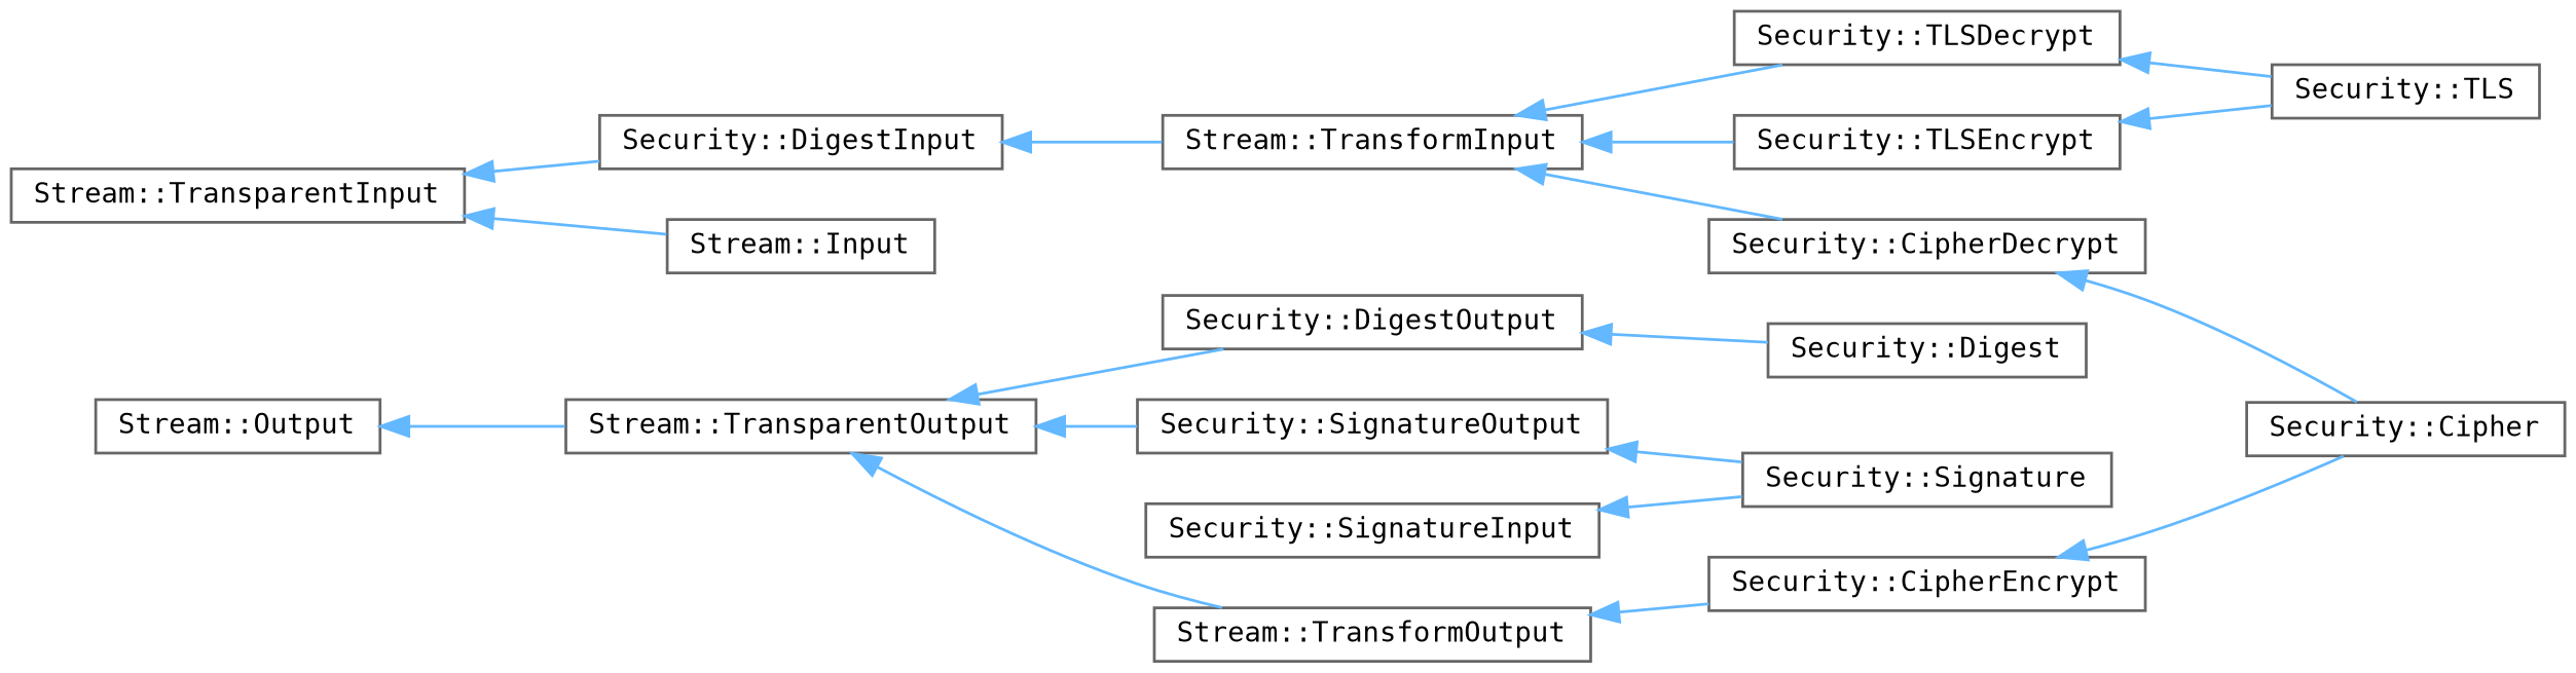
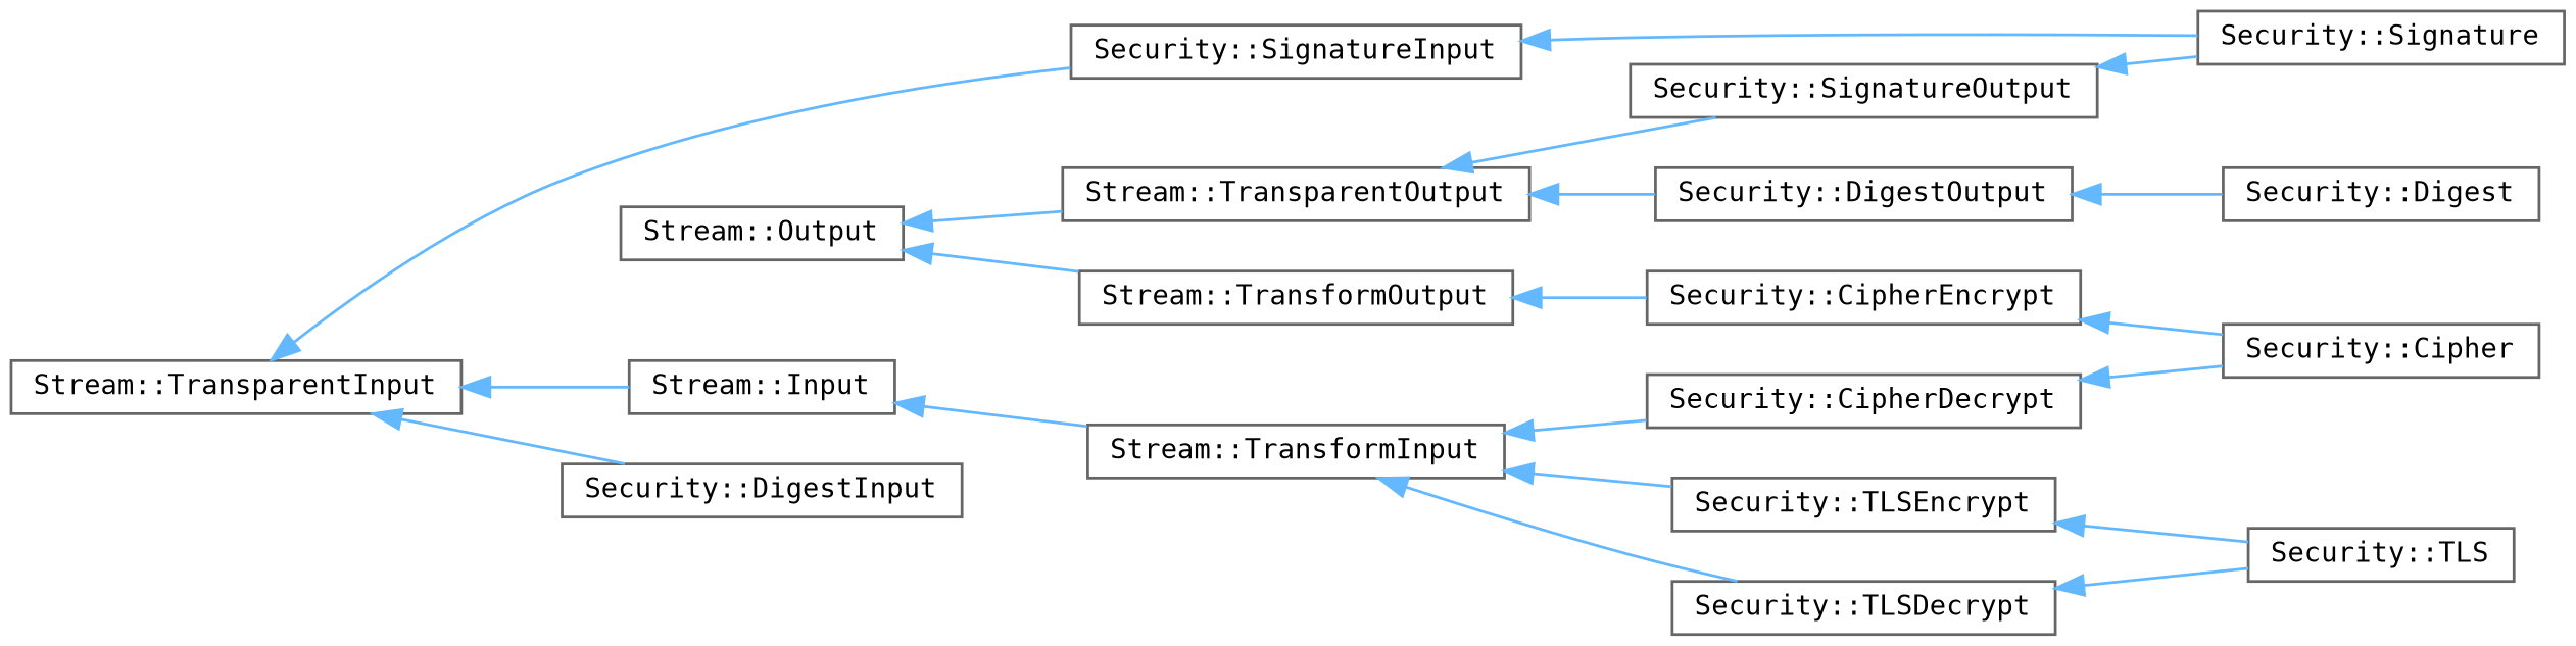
  digraph {
    fontname="DejaVu Sans Mono"
    rankdir=LR
    node [color=grey40 fillcolor=white fontname="DejaVu Sans Mono" fontsize=10 shape=box style=filled]
    edge [color=steelblue1 dir=back fontname="DejaVu Sans Mono" fontsize=10 labelfontname=Helvetica labelfontsize=10 style=solid]
    n1 [height=0.2 label="Stream::Input" width=0.4]
    n2 [height=0.2 label="Stream::TransformInput" width=0.4]
    n3 [height=0.2 label="Security::CipherDecrypt" width=0.4]
    n4 [height=0.2 label="Security::TLSDecrypt" width=0.4]
    n5 [height=0.2 label="Security::TLSEncrypt" width=0.4]
    n6 [height=0.2 label="Stream::TransparentInput" width=0.4]
    n7 [height=0.2 label="Security::DigestInput" width=0.4]
    n8 [height=0.2 label="Security::SignatureInput" width=0.4]
    n9 [height=0.2 label="Security::Cipher" width=0.4]
    n10 [height=0.2 label="Security::TLS" width=0.4]
    n11 [height=0.2 label="Security::Signature" width=0.4]
    n12 [height=0.2 label="Security::Digest" width=0.4]
    n13 [height=0.2 label="Stream::Output" width=0.4]
    n14 [height=0.2 label="Stream::TransformOutput" width=0.4]
    n15 [height=0.2 label="Stream::TransparentOutput" width=0.4]
    n16 [height=0.2 label="Security::CipherEncrypt" width=0.4]
    n17 [height=0.2 label="Security::DigestOutput" width=0.4]
    n18 [height=0.2 label="Security::SignatureOutput" width=0.4]
-   n7 -> n2
+   n1 -> n2
    n2 -> n3
    n2 -> n4
    n2 -> n5
    n3 -> n9
    n4 -> n10
    n5 -> n10
    n6 -> n1
    n6 -> n7
+   n6 -> n8
    n8 -> n11
-   n15 -> n14
+   n13 -> n14
    n13 -> n15
    n14 -> n16
    n15 -> n17
    n15 -> n18
    n16 -> n9
    n17 -> n12
    n18 -> n11
  }
